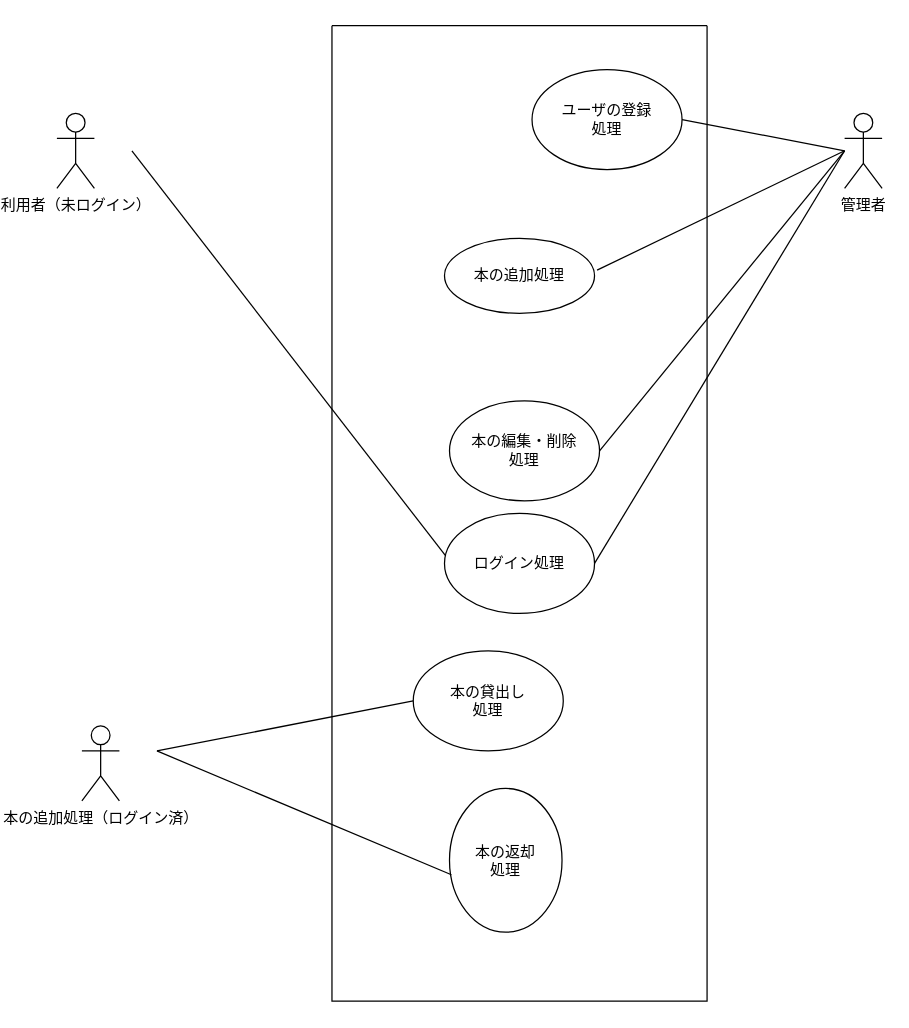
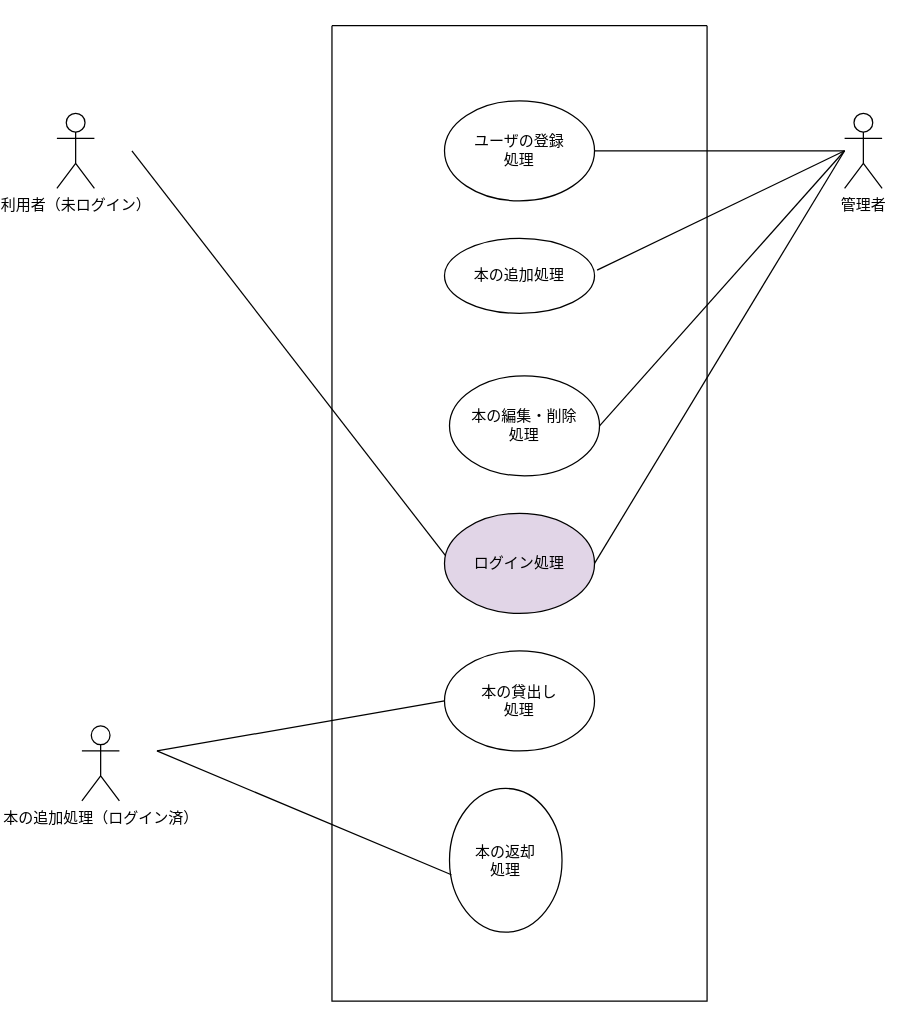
  <mxCell id="0" />
  <mxCell id="1" parent="0" />
  <mxCell id="2" value="利用者（未ログイン）" style="shape=umlActor;verticalLabelPosition=bottom;verticalAlign=top;html=1;outlineConnect=0;" vertex="1" parent="1"><mxGeometry x="20" y="90" width="30" height="60" as="geometry" /></mxCell>
  <mxCell id="3" value="" style="swimlane;startSize=0;" vertex="1" parent="1"><mxGeometry x="240" y="20" width="300" height="780" as="geometry" /></mxCell>
- <mxCell id="4" value="ユーザの登録&lt;br&gt;処理" style="ellipse;whiteSpace=wrap;html=1;" vertex="1" parent="3"><mxGeometry x="160" y="35" width="120" height="80" as="geometry" /></mxCell>
+ <mxCell id="4" value="ユーザの登録&lt;br&gt;処理" style="ellipse;whiteSpace=wrap;html=1;" vertex="1" parent="3"><mxGeometry x="90" y="60" width="120" height="80" as="geometry" /></mxCell>
  <mxCell id="5" value="本の追加処理" style="ellipse;whiteSpace=wrap;html=1;" vertex="1" parent="3"><mxGeometry x="90" y="170" width="120" height="60" as="geometry" /></mxCell>
- <mxCell id="6" value="本の編集・削除&lt;br&gt;処理" style="ellipse;whiteSpace=wrap;html=1;" vertex="1" parent="3"><mxGeometry x="94" y="300" width="120" height="80" as="geometry" /></mxCell>
- <mxCell id="7" value="ログイン処理" style="ellipse;whiteSpace=wrap;html=1;" vertex="1" parent="3"><mxGeometry x="90" y="390" width="120" height="80" as="geometry" /></mxCell>
- <mxCell id="8" value="本の貸出し&lt;br&gt;処理" style="ellipse;whiteSpace=wrap;html=1;" vertex="1" parent="3"><mxGeometry x="65" y="500" width="120" height="80" as="geometry" /></mxCell>
+ <mxCell id="6" value="本の編集・削除&lt;br&gt;処理" style="ellipse;whiteSpace=wrap;html=1;" vertex="1" parent="3"><mxGeometry x="94" y="280" width="120" height="80" as="geometry" /></mxCell>
+ <mxCell id="7" value="ログイン処理" style="ellipse;whiteSpace=wrap;html=1;fillColor=#e1d5e7;" vertex="1" parent="3"><mxGeometry x="90" y="390" width="120" height="80" as="geometry" /></mxCell>
+ <mxCell id="8" value="本の貸出し&lt;br&gt;処理" style="ellipse;whiteSpace=wrap;html=1;" vertex="1" parent="3"><mxGeometry x="90" y="500" width="120" height="80" as="geometry" /></mxCell>
  <mxCell id="9" value="本の返却&lt;br&gt;処理" style="ellipse;whiteSpace=wrap;html=1;" vertex="1" parent="3"><mxGeometry x="94" y="610" width="90" height="115" as="geometry" /></mxCell>
  <mxCell id="10" value="管理者" style="shape=umlActor;verticalLabelPosition=bottom;verticalAlign=top;html=1;outlineConnect=0;" vertex="1" parent="1"><mxGeometry x="650" y="90" width="30" height="60" as="geometry" /></mxCell>
  <mxCell id="11" value="本の追加処理（ログイン済）&lt;br&gt;" style="shape=umlActor;verticalLabelPosition=bottom;verticalAlign=top;html=1;outlineConnect=0;" vertex="1" parent="1"><mxGeometry x="40" y="580" width="30" height="60" as="geometry" /></mxCell>
  <mxCell id="12" value="" style="endArrow=none;html=1;rounded=0;exitX=1;exitY=0.5;exitDx=0;exitDy=0;" edge="1" parent="1" source="4"><mxGeometry width="50" height="50" relative="1" as="geometry"><mxPoint x="600" y="180" as="sourcePoint" /><mxPoint x="650" y="120" as="targetPoint" /></mxGeometry></mxCell>
  <mxCell id="13" value="" style="endArrow=none;html=1;rounded=0;exitX=1.017;exitY=0.425;exitDx=0;exitDy=0;exitPerimeter=0;" edge="1" parent="1" source="5"><mxGeometry width="50" height="50" relative="1" as="geometry"><mxPoint x="600" y="170" as="sourcePoint" /><mxPoint x="650" y="120" as="targetPoint" /></mxGeometry></mxCell>
  <mxCell id="14" value="" style="endArrow=none;html=1;rounded=0;exitX=1;exitY=0.5;exitDx=0;exitDy=0;" edge="1" parent="1" source="6"><mxGeometry width="50" height="50" relative="1" as="geometry"><mxPoint x="600" y="170" as="sourcePoint" /><mxPoint x="650" y="120" as="targetPoint" /></mxGeometry></mxCell>
  <mxCell id="15" value="" style="endArrow=none;html=1;rounded=0;exitX=1;exitY=0.5;exitDx=0;exitDy=0;" edge="1" parent="1" source="7"><mxGeometry width="50" height="50" relative="1" as="geometry"><mxPoint x="640" y="180" as="sourcePoint" /><mxPoint x="650" y="120" as="targetPoint" /></mxGeometry></mxCell>
  <mxCell id="16" value="" style="endArrow=none;html=1;rounded=0;entryX=0.008;entryY=0.425;entryDx=0;entryDy=0;entryPerimeter=0;" edge="1" parent="1" target="7"><mxGeometry width="50" height="50" relative="1" as="geometry"><mxPoint x="80" y="120" as="sourcePoint" /><mxPoint x="150" y="100" as="targetPoint" /></mxGeometry></mxCell>
  <mxCell id="17" value="" style="endArrow=none;html=1;rounded=0;entryX=0;entryY=0.5;entryDx=0;entryDy=0;" edge="1" parent="1" target="8"><mxGeometry width="50" height="50" relative="1" as="geometry"><mxPoint x="100" y="600" as="sourcePoint" /><mxPoint x="150" y="550" as="targetPoint" /></mxGeometry></mxCell>
  <mxCell id="18" value="" style="endArrow=none;html=1;rounded=0;entryX=0.017;entryY=0.6;entryDx=0;entryDy=0;entryPerimeter=0;" edge="1" parent="1" target="9"><mxGeometry width="50" height="50" relative="1" as="geometry"><mxPoint x="100" y="600" as="sourcePoint" /><mxPoint x="150" y="550" as="targetPoint" /></mxGeometry></mxCell>
